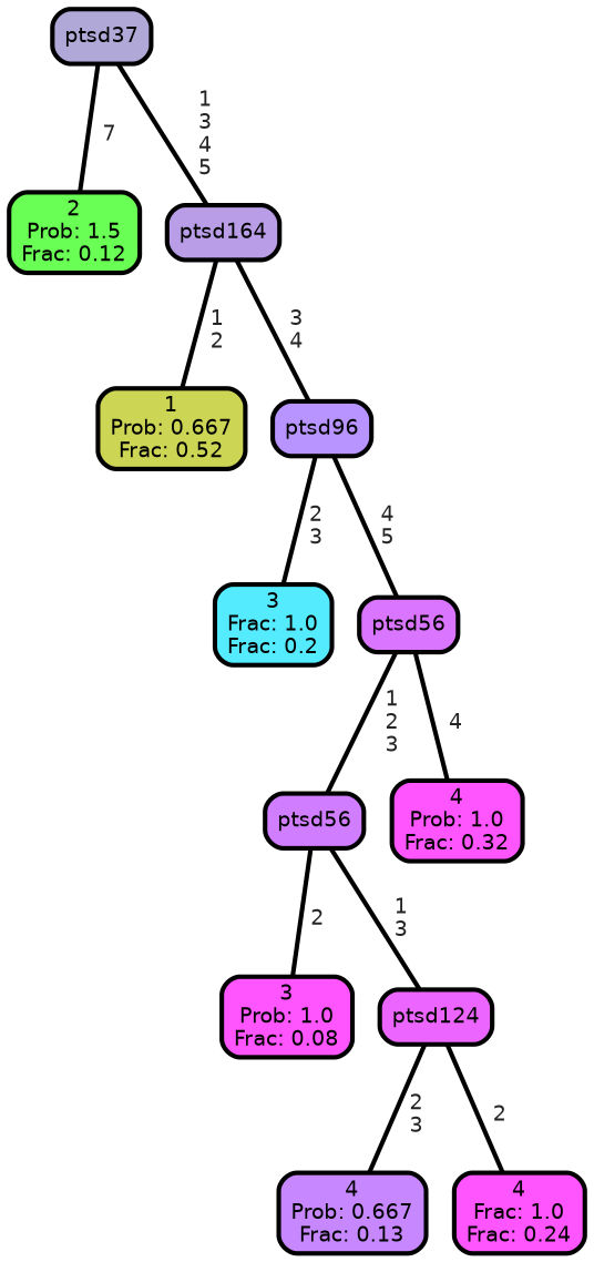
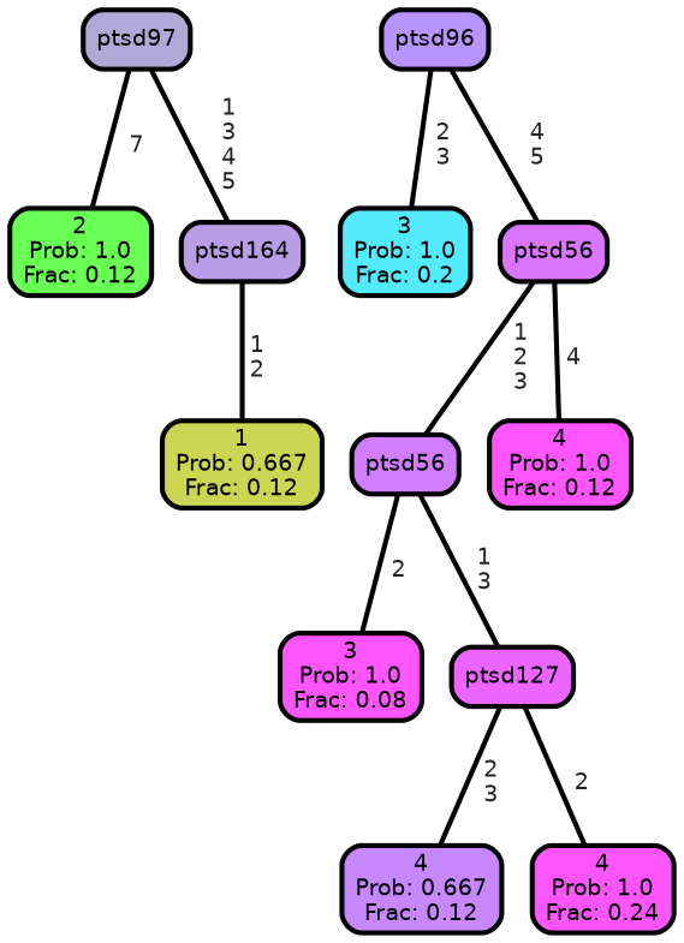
  graph {
    ranksep="0 equally"
    splines=straight
    node [color=black fillcolor="#ff55ff" fontcolor=black fontname=helvetica penwidth=3 shape=box style="filled, rounded"]
    edge [color=black fontcolor=grey14 fontname=helvetica fontweight=bold penwidth=3]
-   n1 [fillcolor="#6aff55" label="2\nProb: 1.5\nFrac: 0.12"]
-   n2 [fillcolor="#b0a8d6" label=ptsd37]
+   n1 [fillcolor="#6aff55" label="2\nProb: 1.0\nFrac: 0.12"]
+   n2 [fillcolor="#b0a8d6" label=ptsd97]
    n3 [fillcolor="#ba9de7" label=ptsd164]
-   n4 [fillcolor="#cdd555" label="1\nProb: 0.667\nFrac: 0.52"]
+   n4 [fillcolor="#cdd555" label="1\nProb: 0.667\nFrac: 0.12"]
    n5 [fillcolor="#b794ff" label=ptsd96]
-   n6 [fillcolor="#55ebff" label="3\nFrac: 1.0\nFrac: 0.2"]
+   n6 [fillcolor="#55ebff" label="3\nProb: 1.0\nFrac: 0.2"]
    n7 [fillcolor="#da75ff" label=ptsd56]
    n8 [fillcolor="#d07dff" label=ptsd56]
-   n9 [label="4\nProb: 1.0\nFrac: 0.32"]
+   n9 [label="4\nProb: 1.0\nFrac: 0.12"]
    n10 [label="3\nProb: 1.0\nFrac: 0.08"]
-   n11 [fillcolor="#ec65ff" label=ptsd124]
-   n12 [fillcolor="#c687ff" label="4\nProb: 0.667\nFrac: 0.13"]
-   n13 [label="4\nFrac: 1.0\nFrac: 0.24"]
+   n11 [fillcolor="#ec65ff" label=ptsd127]
+   n12 [fillcolor="#c687ff" label="4\nProb: 0.667\nFrac: 0.12"]
+   n13 [label="4\nProb: 1.0\nFrac: 0.24"]
    subgraph sub_1 {
      rank=same
    }
    n2 -- n1 [label=" 7"]
    n2 -- n3 [label=" 1\n 3\n 4\n 5"]
    n3 -- n4 [label=" 1\n 2"]
-   n3 -- n5 [label=" 3\n 4"]
    n5 -- n6 [label=" 2\n 3"]
    n5 -- n7 [label=" 4\n 5"]
    n7 -- n8 [label=" 1\n 2\n 3"]
    n7 -- n9 [label=" 4"]
    n8 -- n10 [label=" 2"]
    n8 -- n11 [label=" 1\n 3"]
    n11 -- n12 [label=" 2\n 3"]
    n11 -- n13 [label=" 2"]
  }
